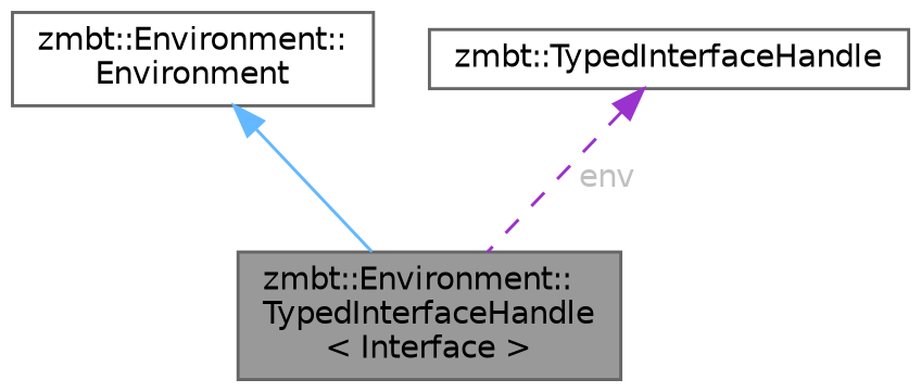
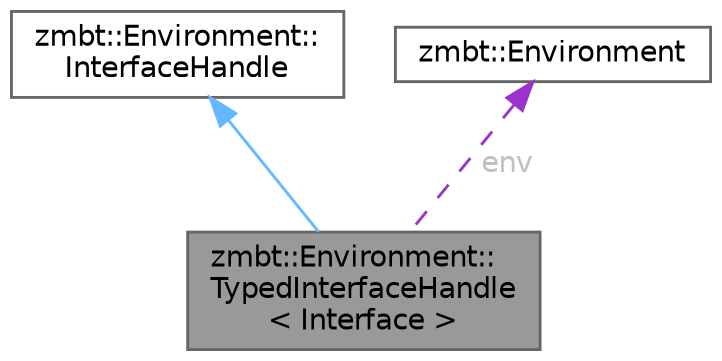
  digraph {
    node [color=gray40 fillcolor=white fontname=Helvetica fontsize=10 shape=box style=filled]
    edge [dir=back fontname=Helvetica fontsize=10 labelfontname=Helvetica labelfontsize=10]
    n1 [fillcolor=grey60 fontcolor=black height=0.2 label="zmbt::Environment::\lTypedInterfaceHandle\l\< Interface \>" width=0.4]
-   n2 [height=0.2 label="zmbt::Environment::\lEnvironment" width=0.4]
-   n3 [height=0.2 label="zmbt::TypedInterfaceHandle" width=0.4]
+   n2 [height=0.2 label="zmbt::Environment::\lInterfaceHandle" width=0.4]
+   n3 [height=0.2 label="zmbt::Environment" width=0.4]
    n2 -> n1 [color=steelblue1 style=solid]
    n3 -> n1 [color=darkorchid3 fontcolor=grey label=" env" style=dashed]
  }
